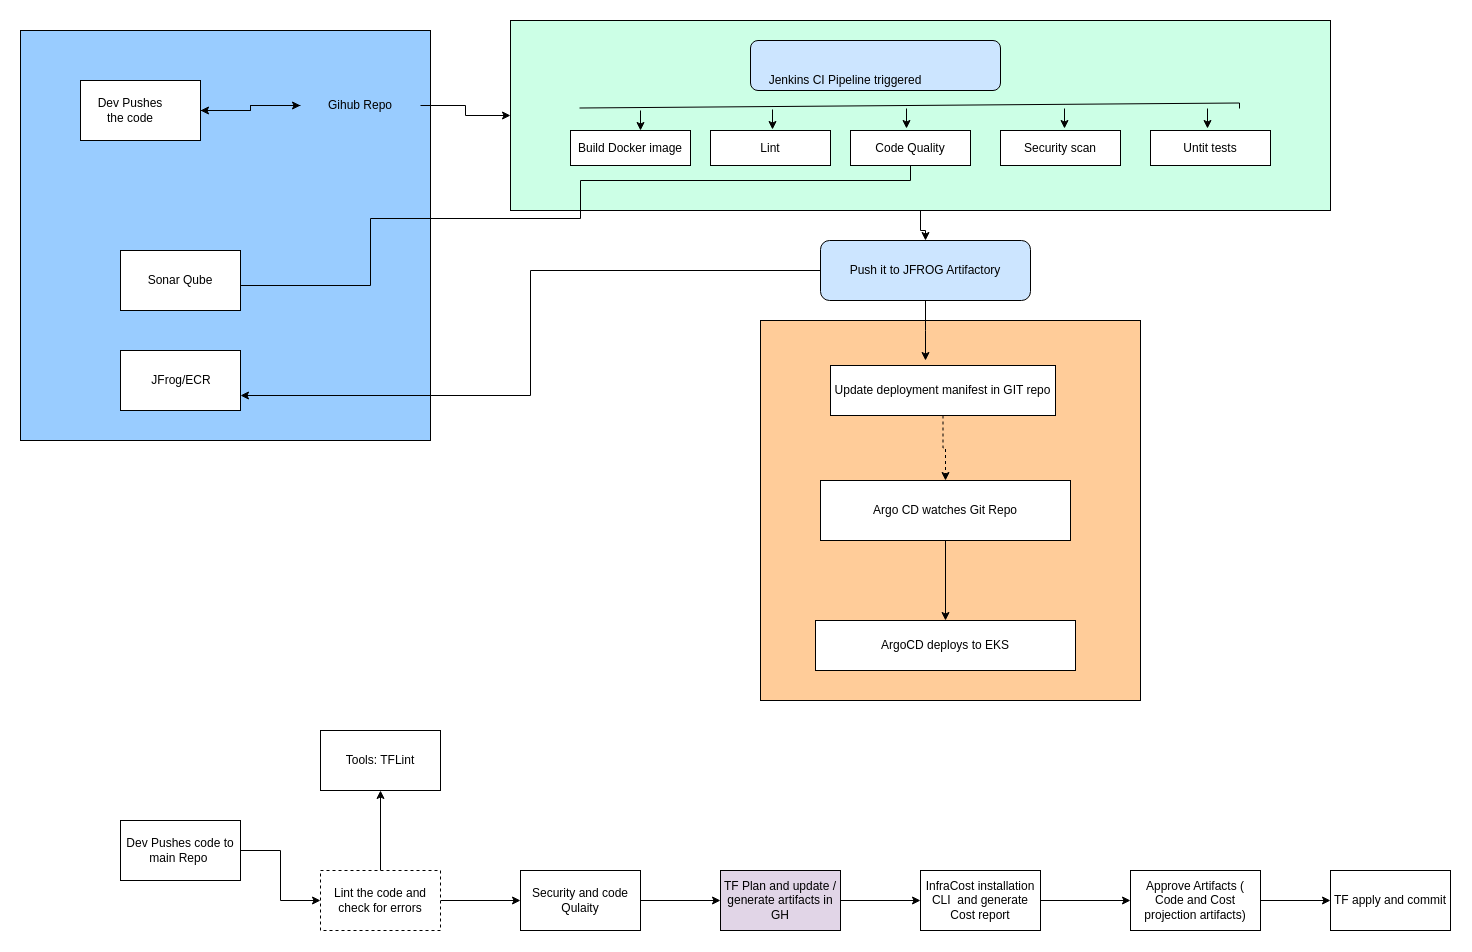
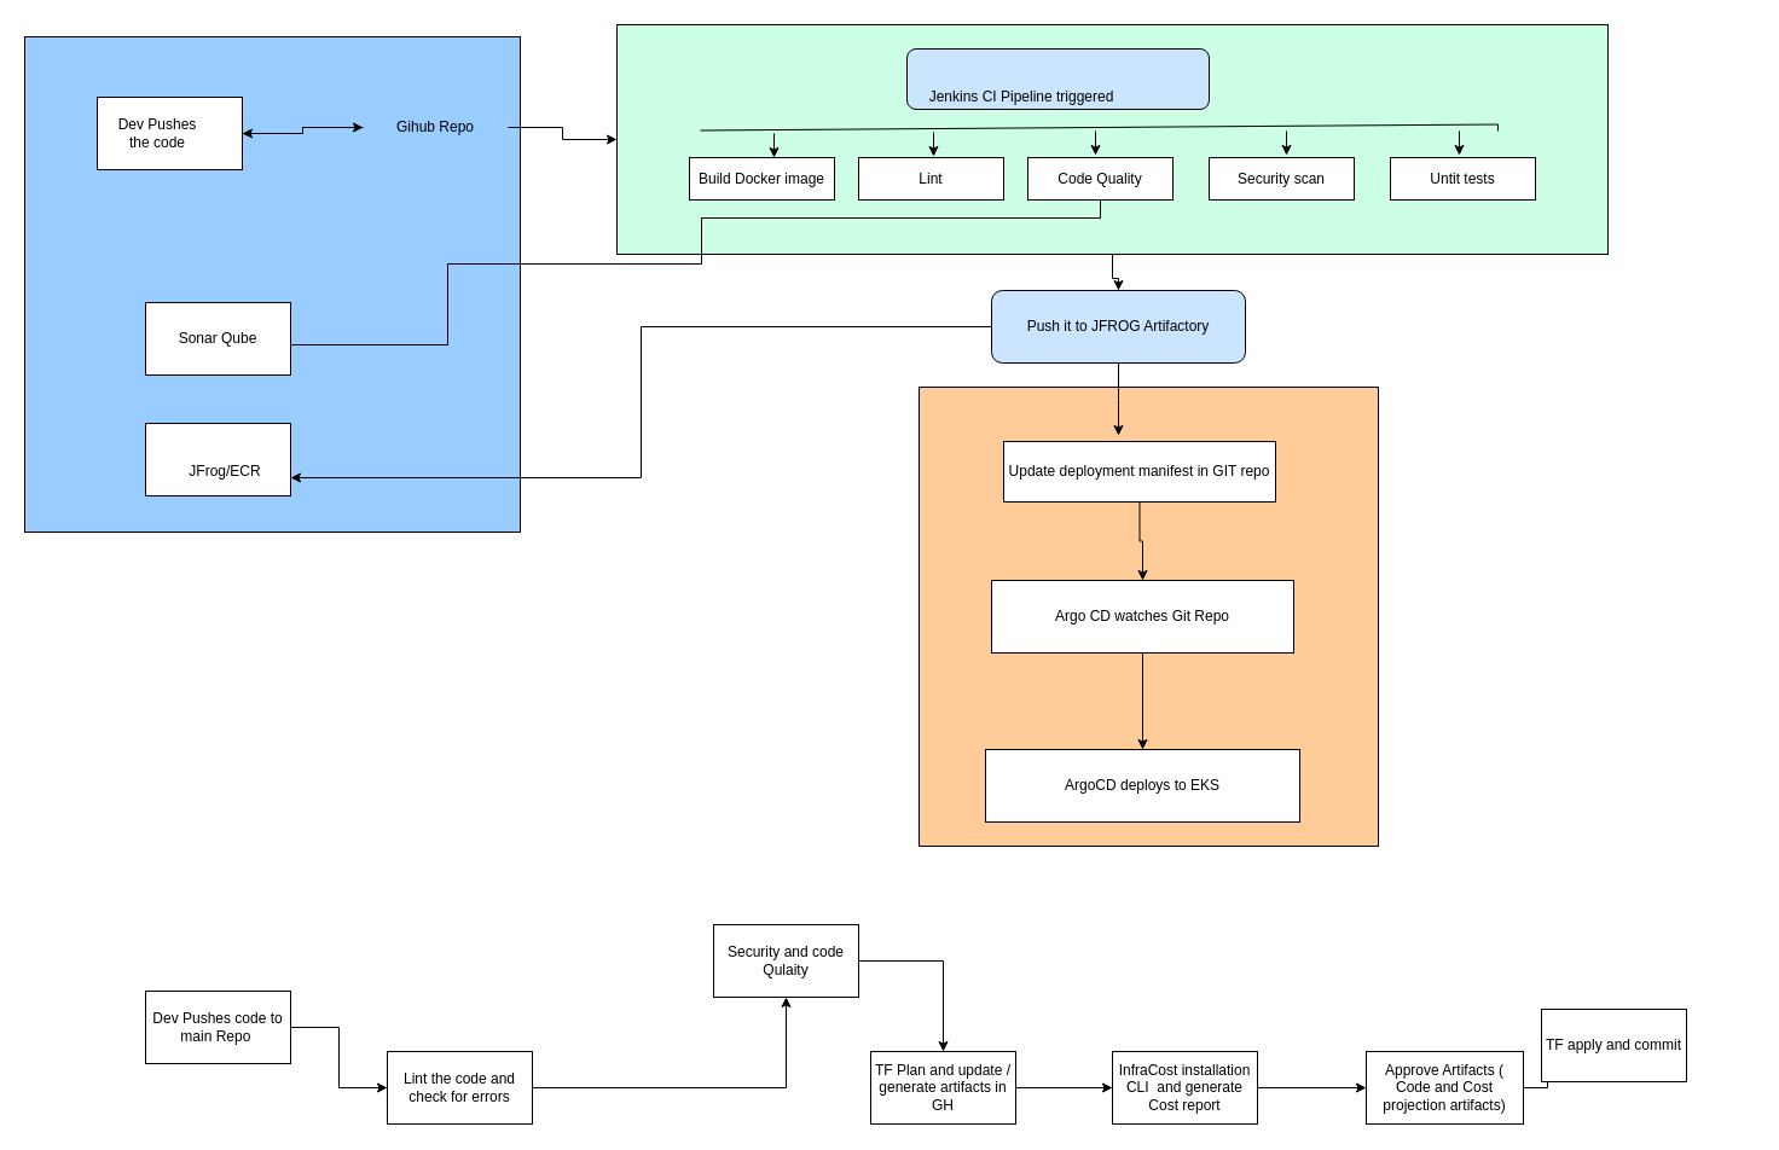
  <mxCell id="0" />
  <mxCell id="1" parent="0" />
  <mxCell id="2" value="" style="whiteSpace=wrap;html=1;aspect=fixed;fillColor=light-dark(#99CCFF,var(--ge-dark-color, #121212));" parent="1" vertex="1"><mxGeometry x="20" y="30" width="410" height="410" as="geometry" /></mxCell>
  <mxCell id="3" value="" style="edgeStyle=orthogonalEdgeStyle;rounded=0;orthogonalLoop=1;jettySize=auto;html=1;" parent="1" source="4" target="8" edge="1"><mxGeometry relative="1" as="geometry" /></mxCell>
  <mxCell id="4" value="" style="rounded=0;whiteSpace=wrap;html=1;fillColor=light-dark(#CCFFE6,var(--ge-dark-color, #121212));" parent="1" vertex="1"><mxGeometry x="510" y="20" width="820" height="190" as="geometry" /></mxCell>
  <mxCell id="5" value="" style="whiteSpace=wrap;html=1;aspect=fixed;fillColor=light-dark(#FFCC99,var(--ge-dark-color, #121212));" parent="1" vertex="1"><mxGeometry x="760" y="320" width="380" height="380" as="geometry" /></mxCell>
  <mxCell id="6" value="" style="edgeStyle=orthogonalEdgeStyle;rounded=0;orthogonalLoop=1;jettySize=auto;html=1;" parent="1" source="8" edge="1"><mxGeometry relative="1" as="geometry"><mxPoint x="925" y="360" as="targetPoint" /></mxGeometry></mxCell>
  <mxCell id="7" style="edgeStyle=orthogonalEdgeStyle;rounded=0;orthogonalLoop=1;jettySize=auto;html=1;entryX=1;entryY=0.75;entryDx=0;entryDy=0;" parent="1" source="8" target="24" edge="1"><mxGeometry relative="1" as="geometry" /></mxCell>
  <mxCell id="8" value="Push it to JFROG Artifactory" style="rounded=1;whiteSpace=wrap;html=1;fillColor=light-dark(#CCE5FF,var(--ge-dark-color, #121212));" parent="1" vertex="1"><mxGeometry x="820" y="240" width="210" height="60" as="geometry" /></mxCell>
  <mxCell id="9" value="" style="edgeStyle=orthogonalEdgeStyle;rounded=0;orthogonalLoop=1;jettySize=auto;html=1;" parent="1" source="11" target="4" edge="1"><mxGeometry relative="1" as="geometry" /></mxCell>
  <mxCell id="10" value="" style="edgeStyle=orthogonalEdgeStyle;rounded=0;orthogonalLoop=1;jettySize=auto;html=1;" parent="1" source="11" target="13" edge="1"><mxGeometry relative="1" as="geometry" /></mxCell>
  <mxCell id="11" value="Gihub Repo" style="text;html=1;align=center;verticalAlign=middle;whiteSpace=wrap;rounded=0;" parent="1" vertex="1"><mxGeometry x="300" y="80" width="120" height="50" as="geometry" /></mxCell>
  <mxCell id="12" value="" style="edgeStyle=orthogonalEdgeStyle;rounded=0;orthogonalLoop=1;jettySize=auto;html=1;" parent="1" source="13" target="11" edge="1"><mxGeometry relative="1" as="geometry" /></mxCell>
  <mxCell id="13" value="" style="rounded=0;whiteSpace=wrap;html=1;" parent="1" vertex="1"><mxGeometry x="80" y="80" width="120" height="60" as="geometry" /></mxCell>
  <mxCell id="14" value="Dev Pushes the code" style="text;html=1;align=center;verticalAlign=middle;whiteSpace=wrap;rounded=0;" parent="1" vertex="1"><mxGeometry x="90" y="90" width="80" height="40" as="geometry" /></mxCell>
  <mxCell id="15" value="Security scan" style="rounded=0;whiteSpace=wrap;html=1;" parent="1" vertex="1"><mxGeometry x="1000" y="130" width="120" height="35" as="geometry" /></mxCell>
  <mxCell id="16" value="Untit tests" style="rounded=0;whiteSpace=wrap;html=1;" parent="1" vertex="1"><mxGeometry x="1150" y="130" width="120" height="35" as="geometry" /></mxCell>
  <mxCell id="17" value="" style="edgeStyle=orthogonalEdgeStyle;rounded=0;orthogonalLoop=1;jettySize=auto;html=1;exitX=0.5;exitY=1;exitDx=0;exitDy=0;" parent="1" source="18" target="23" edge="1"><mxGeometry relative="1" as="geometry"><mxPoint x="580" y="180" as="sourcePoint" /><mxPoint x="490" y="285" as="targetPoint" /><Array as="points"><mxPoint x="910" y="180" /><mxPoint x="580" y="180" /><mxPoint x="580" y="218" /><mxPoint x="370" y="218" /><mxPoint x="370" y="285" /></Array></mxGeometry></mxCell>
  <mxCell id="18" value="Code Quality" style="rounded=0;whiteSpace=wrap;html=1;" parent="1" vertex="1"><mxGeometry x="850" y="130" width="120" height="35" as="geometry" /></mxCell>
  <mxCell id="19" value="" style="rounded=1;whiteSpace=wrap;html=1;fillColor=light-dark(#CCE5FF,var(--ge-dark-color, #121212));" parent="1" vertex="1"><mxGeometry x="750" y="40" width="250" height="50" as="geometry" /></mxCell>
  <mxCell id="20" value="Build Docker image" style="rounded=0;whiteSpace=wrap;html=1;" parent="1" vertex="1"><mxGeometry x="570" y="130" width="120" height="35" as="geometry" /></mxCell>
  <mxCell id="21" value="Jenkins CI Pipeline triggered" style="text;html=1;align=center;verticalAlign=middle;whiteSpace=wrap;rounded=0;" parent="1" vertex="1"><mxGeometry x="755" y="65" width="180" height="30" as="geometry" /></mxCell>
  <mxCell id="22" value="" style="rounded=0;whiteSpace=wrap;html=1;" parent="1" vertex="1"><mxGeometry x="120" y="250" width="120" height="60" as="geometry" /></mxCell>
  <mxCell id="23" value="Sonar Qube" style="text;html=1;align=center;verticalAlign=middle;whiteSpace=wrap;rounded=0;" parent="1" vertex="1"><mxGeometry x="140" y="265" width="80" height="30" as="geometry" /></mxCell>
  <mxCell id="24" value="" style="rounded=0;whiteSpace=wrap;html=1;" parent="1" vertex="1"><mxGeometry x="120" y="350" width="120" height="60" as="geometry" /></mxCell>
- <mxCell id="25" value="JFrog/ECR" style="text;html=1;align=center;verticalAlign=middle;whiteSpace=wrap;rounded=0;" parent="1" vertex="1"><mxGeometry x="141" y="365" width="80" height="30" as="geometry" /></mxCell>
- <mxCell id="26" value="" style="edgeStyle=orthogonalEdgeStyle;rounded=0;orthogonalLoop=1;jettySize=auto;html=1;dashed=1;" parent="1" source="27" target="29" edge="1"><mxGeometry relative="1" as="geometry" /></mxCell>
+ <mxCell id="25" value="JFrog/ECR" style="text;html=1;align=center;verticalAlign=middle;whiteSpace=wrap;rounded=0;" parent="1" vertex="1"><mxGeometry x="146" y="375" width="80" height="30" as="geometry" /></mxCell>
+ <mxCell id="26" value="" style="edgeStyle=orthogonalEdgeStyle;rounded=0;orthogonalLoop=1;jettySize=auto;html=1;" parent="1" source="27" target="29" edge="1"><mxGeometry relative="1" as="geometry" /></mxCell>
  <mxCell id="27" value="Update deployment manifest in GIT repo" style="rounded=0;whiteSpace=wrap;html=1;" parent="1" vertex="1"><mxGeometry x="830" y="365" width="225" height="50" as="geometry" /></mxCell>
  <mxCell id="28" value="" style="edgeStyle=orthogonalEdgeStyle;rounded=0;orthogonalLoop=1;jettySize=auto;html=1;" parent="1" source="29" target="30" edge="1"><mxGeometry relative="1" as="geometry" /></mxCell>
  <mxCell id="29" value="Argo CD watches Git Repo" style="rounded=0;whiteSpace=wrap;html=1;" parent="1" vertex="1"><mxGeometry x="820" y="480" width="250" height="60" as="geometry" /></mxCell>
- <mxCell id="30" value="ArgoCD deploys to EKS" style="rounded=0;whiteSpace=wrap;html=1;" parent="1" vertex="1"><mxGeometry x="815" y="620" width="260" height="50" as="geometry" /></mxCell>
+ <mxCell id="30" value="ArgoCD deploys to EKS" style="rounded=0;whiteSpace=wrap;html=1;" parent="1" vertex="1"><mxGeometry x="815" y="620" width="260" height="60" as="geometry" /></mxCell>
  <mxCell id="31" value="Lint" style="rounded=0;whiteSpace=wrap;html=1;" parent="1" vertex="1"><mxGeometry x="710" y="130" width="120" height="35" as="geometry" /></mxCell>
  <mxCell id="32" value="" style="endArrow=none;html=1;rounded=0;exitX=0;exitY=0;exitDx=0;exitDy=0;" parent="1" edge="1"><mxGeometry width="50" height="50" relative="1" as="geometry"><mxPoint x="579" y="107.5" as="sourcePoint" /><mxPoint x="1239" y="108" as="targetPoint" /><Array as="points"><mxPoint x="1239" y="102.5" /></Array></mxGeometry></mxCell>
  <mxCell id="33" value="" style="endArrow=classic;html=1;rounded=0;" parent="1" edge="1"><mxGeometry width="50" height="50" relative="1" as="geometry"><mxPoint x="640" y="110" as="sourcePoint" /><mxPoint x="640" y="130" as="targetPoint" /></mxGeometry></mxCell>
  <mxCell id="34" value="" style="endArrow=classic;html=1;rounded=0;" parent="1" edge="1"><mxGeometry width="50" height="50" relative="1" as="geometry"><mxPoint x="772" y="109" as="sourcePoint" /><mxPoint x="772" y="129" as="targetPoint" /></mxGeometry></mxCell>
  <mxCell id="35" value="" style="endArrow=classic;html=1;rounded=0;" parent="1" edge="1"><mxGeometry width="50" height="50" relative="1" as="geometry"><mxPoint x="906" y="108" as="sourcePoint" /><mxPoint x="906" y="128" as="targetPoint" /></mxGeometry></mxCell>
  <mxCell id="36" value="" style="endArrow=classic;html=1;rounded=0;" parent="1" edge="1"><mxGeometry width="50" height="50" relative="1" as="geometry"><mxPoint x="1064" y="108" as="sourcePoint" /><mxPoint x="1064" y="128" as="targetPoint" /></mxGeometry></mxCell>
  <mxCell id="37" value="" style="endArrow=classic;html=1;rounded=0;" parent="1" edge="1"><mxGeometry width="50" height="50" relative="1" as="geometry"><mxPoint x="1207" y="108" as="sourcePoint" /><mxPoint x="1207" y="128" as="targetPoint" /></mxGeometry></mxCell>
  <mxCell id="38" value="" style="edgeStyle=orthogonalEdgeStyle;rounded=0;orthogonalLoop=1;jettySize=auto;html=1;" edge="1" parent="1" source="39" target="42"><mxGeometry relative="1" as="geometry" /></mxCell>
  <mxCell id="39" value="Dev Pushes code to main Repo&amp;nbsp;" style="rounded=0;whiteSpace=wrap;html=1;" vertex="1" parent="1"><mxGeometry x="120" y="820" width="120" height="60" as="geometry" /></mxCell>
  <mxCell id="40" value="" style="edgeStyle=orthogonalEdgeStyle;rounded=0;orthogonalLoop=1;jettySize=auto;html=1;" edge="1" parent="1" source="42" target="44"><mxGeometry relative="1" as="geometry" /></mxCell>
- <mxCell id="41" value="" style="edgeStyle=orthogonalEdgeStyle;rounded=0;orthogonalLoop=1;jettySize=auto;html=1;" edge="1" parent="1" source="42" target="45"><mxGeometry relative="1" as="geometry" /></mxCell>
- <mxCell id="42" value="Lint the code and check for errors" style="rounded=0;whiteSpace=wrap;html=1;dashed=1;" vertex="1" parent="1"><mxGeometry x="320" y="870" width="120" height="60" as="geometry" /></mxCell>
+ <mxCell id="42" value="Lint the code and check for errors" style="rounded=0;whiteSpace=wrap;html=1;" vertex="1" parent="1"><mxGeometry x="320" y="870" width="120" height="60" as="geometry" /></mxCell>
  <mxCell id="43" value="" style="edgeStyle=orthogonalEdgeStyle;rounded=0;orthogonalLoop=1;jettySize=auto;html=1;" edge="1" parent="1" source="44" target="47"><mxGeometry relative="1" as="geometry" /></mxCell>
- <mxCell id="44" value="Security and code Qulaity" style="whiteSpace=wrap;html=1;rounded=0;" vertex="1" parent="1"><mxGeometry x="520" y="870" width="120" height="60" as="geometry" /></mxCell>
- <mxCell id="45" value="Tools: TFLint" style="whiteSpace=wrap;html=1;rounded=0;" vertex="1" parent="1"><mxGeometry x="320" y="730" width="120" height="60" as="geometry" /></mxCell>
+ <mxCell id="44" value="Security and code Qulaity" style="whiteSpace=wrap;html=1;rounded=0;" vertex="1" parent="1"><mxGeometry x="590" y="765" width="120" height="60" as="geometry" /></mxCell>
  <mxCell id="46" value="" style="edgeStyle=orthogonalEdgeStyle;rounded=0;orthogonalLoop=1;jettySize=auto;html=1;" edge="1" parent="1" source="47" target="52"><mxGeometry relative="1" as="geometry" /></mxCell>
- <mxCell id="47" value="TF Plan and update / generate artifacts in GH" style="whiteSpace=wrap;html=1;rounded=0;fillColor=#e1d5e7;" vertex="1" parent="1"><mxGeometry x="720" y="870" width="120" height="60" as="geometry" /></mxCell>
+ <mxCell id="47" value="TF Plan and update / generate artifacts in GH" style="whiteSpace=wrap;html=1;rounded=0;" vertex="1" parent="1"><mxGeometry x="720" y="870" width="120" height="60" as="geometry" /></mxCell>
  <mxCell id="48" value="" style="edgeStyle=orthogonalEdgeStyle;rounded=0;orthogonalLoop=1;jettySize=auto;html=1;" edge="1" parent="1" source="49" target="50"><mxGeometry relative="1" as="geometry" /></mxCell>
  <mxCell id="49" value="Approve Artifacts ( Code and Cost projection artifacts)" style="whiteSpace=wrap;html=1;rounded=0;" vertex="1" parent="1"><mxGeometry x="1130" y="870" width="130" height="60" as="geometry" /></mxCell>
- <mxCell id="50" value="TF apply and commit" style="whiteSpace=wrap;html=1;rounded=0;" vertex="1" parent="1"><mxGeometry x="1330" y="870" width="120" height="60" as="geometry" /></mxCell>
+ <mxCell id="50" value="TF apply and commit" style="whiteSpace=wrap;html=1;rounded=0;" vertex="1" parent="1"><mxGeometry x="1275" y="835" width="120" height="60" as="geometry" /></mxCell>
  <mxCell id="51" value="" style="edgeStyle=orthogonalEdgeStyle;rounded=0;orthogonalLoop=1;jettySize=auto;html=1;" edge="1" parent="1" source="52" target="49"><mxGeometry relative="1" as="geometry" /></mxCell>
  <mxCell id="52" value="InfraCost installation CLI&amp;nbsp; and generate Cost report" style="whiteSpace=wrap;html=1;rounded=0;" vertex="1" parent="1"><mxGeometry x="920" y="870" width="120" height="60" as="geometry" /></mxCell>
